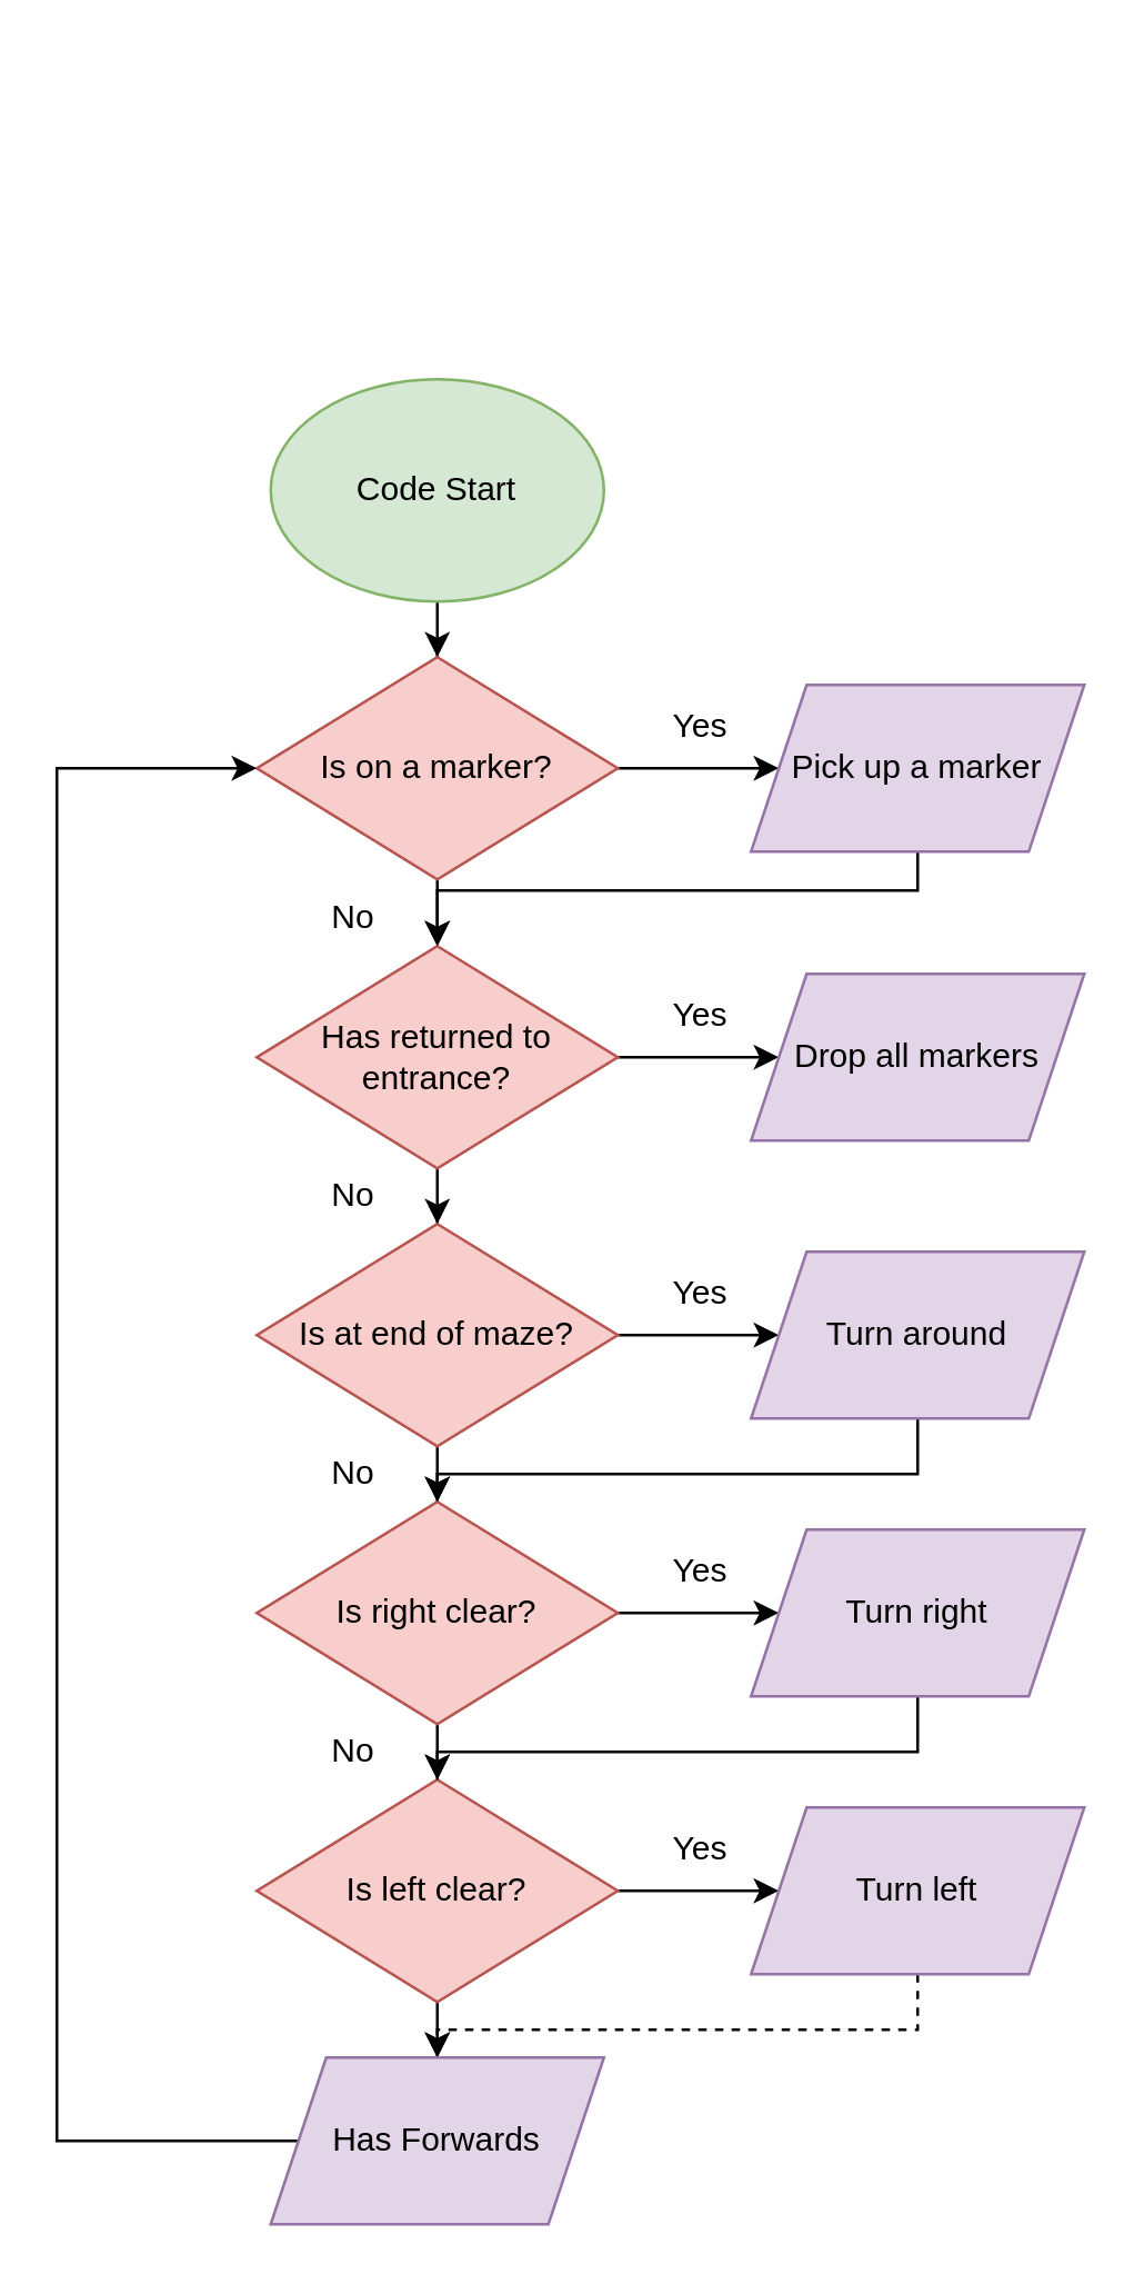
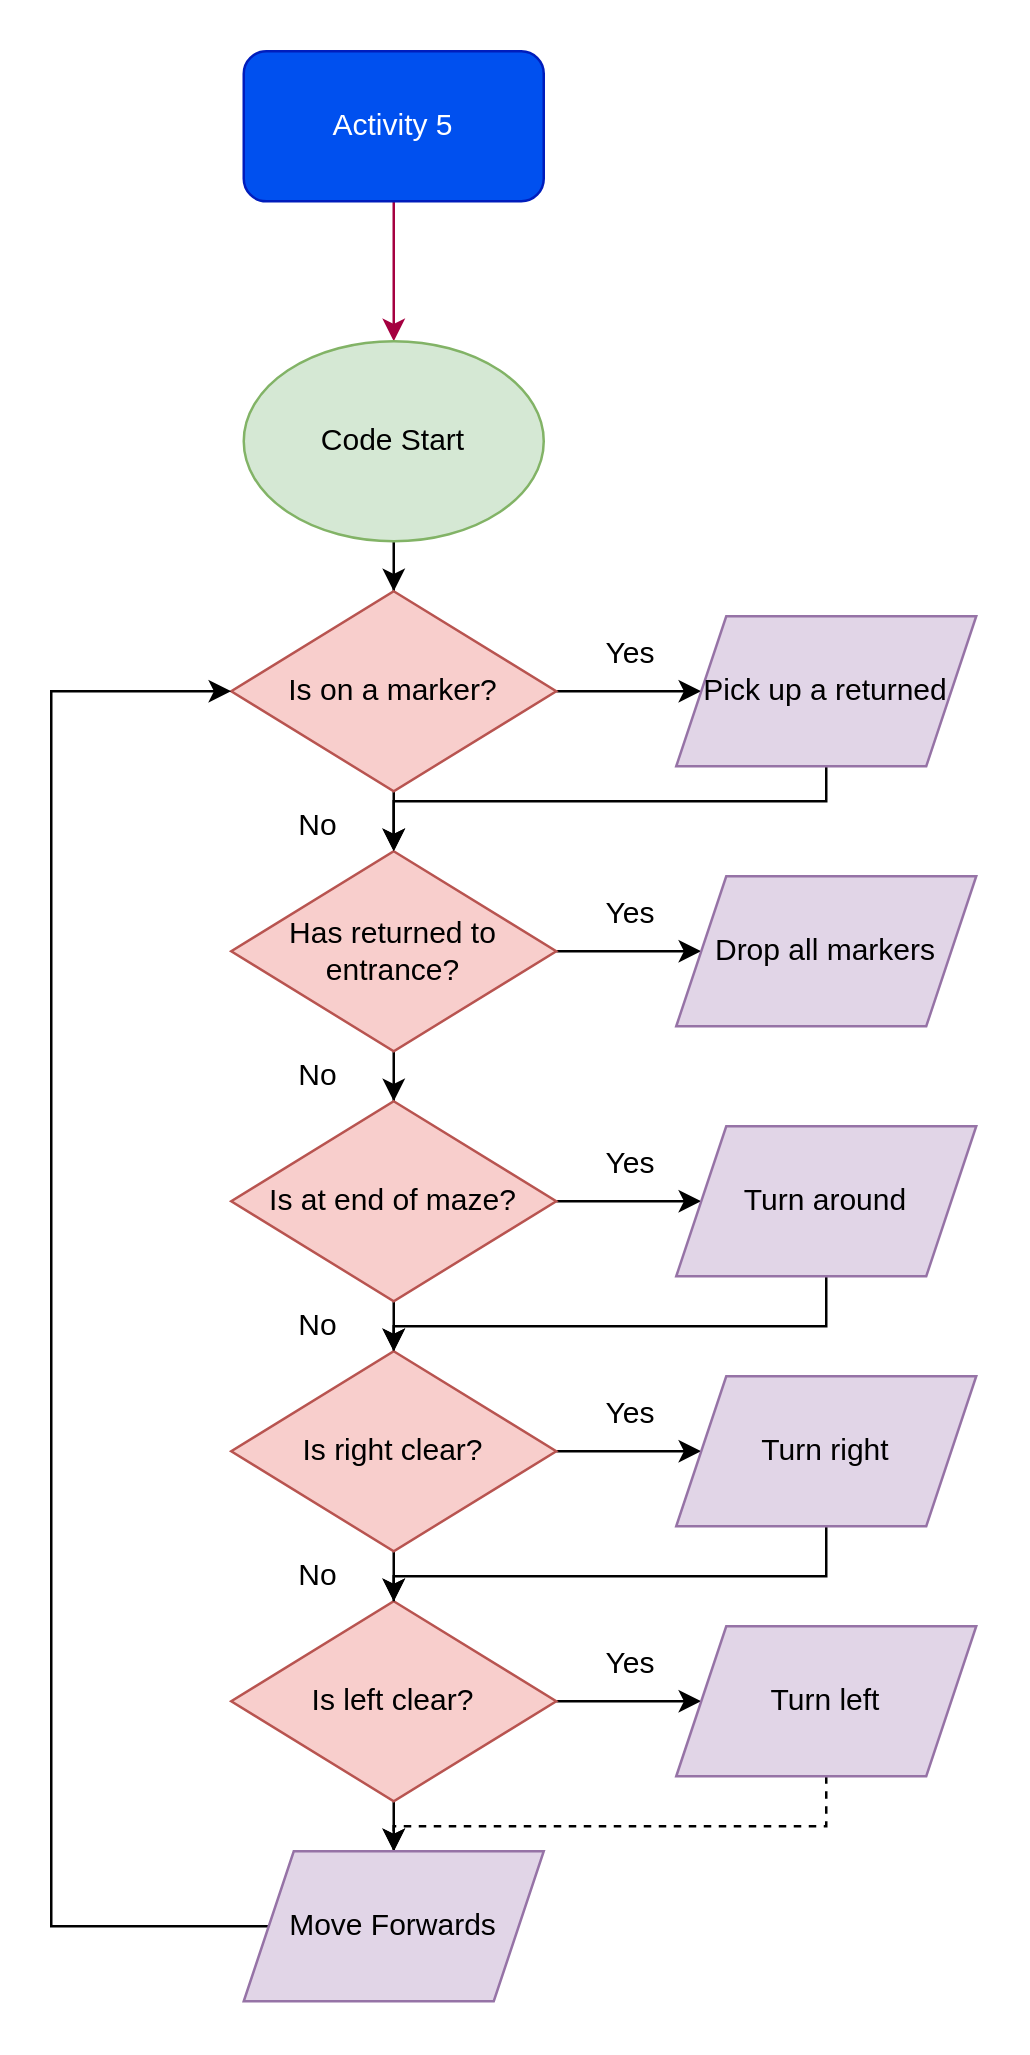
  <mxCell id="0" />
  <mxCell id="1" parent="0" />
+ <mxCell id="2" style="edgeStyle=orthogonalEdgeStyle;rounded=0;orthogonalLoop=1;jettySize=auto;html=1;entryX=0.5;entryY=0;entryDx=0;entryDy=0;strokeColor=#A50040;fontColor=#393C56;fillColor=#d80073;" parent="1" source="3" target="5" edge="1"><mxGeometry relative="1" as="geometry"><Array as="points"><mxPoint x="157" y="126" /></Array><mxPoint x="157" y="126" as="targetPoint" /></mxGeometry></mxCell>
+ <mxCell id="3" value="Activity 5" style="rounded=1;whiteSpace=wrap;html=1;strokeColor=#001DBC;fontColor=#ffffff;fillColor=#0050ef;gradientColor=none;" parent="1" vertex="1"><mxGeometry x="97" y="20" width="120" height="60" as="geometry" /></mxCell>
  <mxCell id="4" style="edgeStyle=orthogonalEdgeStyle;rounded=0;orthogonalLoop=1;jettySize=auto;html=1;" parent="1" source="5" target="8" edge="1"><mxGeometry relative="1" as="geometry" /></mxCell>
  <mxCell id="5" value="Code Start" style="ellipse;whiteSpace=wrap;html=1;fillColor=#d5e8d4;strokeColor=#82b366;" parent="1" vertex="1"><mxGeometry x="97" y="136" width="120" height="80" as="geometry" /></mxCell>
  <mxCell id="6" style="edgeStyle=orthogonalEdgeStyle;rounded=0;orthogonalLoop=1;jettySize=auto;html=1;entryX=0.5;entryY=0;entryDx=0;entryDy=0;" parent="1" source="8" target="11" edge="1"><mxGeometry relative="1" as="geometry" /></mxCell>
  <mxCell id="7" style="edgeStyle=orthogonalEdgeStyle;rounded=0;orthogonalLoop=1;jettySize=auto;html=1;" parent="1" source="8" target="22" edge="1"><mxGeometry relative="1" as="geometry" /></mxCell>
  <mxCell id="8" value="Is on a marker?" style="rhombus;whiteSpace=wrap;html=1;fillColor=#f8cecc;strokeColor=#b85450;" parent="1" vertex="1"><mxGeometry x="92" y="236" width="130" height="80" as="geometry" /></mxCell>
  <mxCell id="9" style="edgeStyle=orthogonalEdgeStyle;rounded=0;orthogonalLoop=1;jettySize=auto;html=1;" parent="1" source="11" target="14" edge="1"><mxGeometry relative="1" as="geometry" /></mxCell>
  <mxCell id="10" style="edgeStyle=orthogonalEdgeStyle;rounded=0;orthogonalLoop=1;jettySize=auto;html=1;entryX=0;entryY=0.5;entryDx=0;entryDy=0;" parent="1" source="11" target="23" edge="1"><mxGeometry relative="1" as="geometry" /></mxCell>
  <mxCell id="11" value="Has returned to entrance?" style="rhombus;whiteSpace=wrap;html=1;fillColor=#f8cecc;strokeColor=#b85450;" parent="1" vertex="1"><mxGeometry x="92" y="340" width="130" height="80" as="geometry" /></mxCell>
  <mxCell id="12" style="edgeStyle=orthogonalEdgeStyle;rounded=0;orthogonalLoop=1;jettySize=auto;html=1;" parent="1" source="14" target="20" edge="1"><mxGeometry relative="1" as="geometry" /></mxCell>
  <mxCell id="13" style="edgeStyle=orthogonalEdgeStyle;rounded=0;orthogonalLoop=1;jettySize=auto;html=1;entryX=0;entryY=0.5;entryDx=0;entryDy=0;" parent="1" source="14" target="25" edge="1"><mxGeometry relative="1" as="geometry" /></mxCell>
  <mxCell id="14" value="Is at end of maze?" style="rhombus;whiteSpace=wrap;html=1;fillColor=#f8cecc;strokeColor=#b85450;" parent="1" vertex="1"><mxGeometry x="92" y="440" width="130" height="80" as="geometry" /></mxCell>
  <mxCell id="15" style="edgeStyle=orthogonalEdgeStyle;rounded=0;orthogonalLoop=1;jettySize=auto;html=1;" parent="1" source="17" target="29" edge="1"><mxGeometry relative="1" as="geometry" /></mxCell>
  <mxCell id="16" style="edgeStyle=orthogonalEdgeStyle;rounded=0;orthogonalLoop=1;jettySize=auto;html=1;" edge="1" parent="1" source="17" target="40"><mxGeometry relative="1" as="geometry" /></mxCell>
  <mxCell id="17" value="Is left clear?" style="rhombus;whiteSpace=wrap;html=1;fillColor=#f8cecc;strokeColor=#b85450;" parent="1" vertex="1"><mxGeometry x="92" y="640" width="130" height="80" as="geometry" /></mxCell>
  <mxCell id="18" style="edgeStyle=orthogonalEdgeStyle;rounded=0;orthogonalLoop=1;jettySize=auto;html=1;" parent="1" source="20" target="17" edge="1"><mxGeometry relative="1" as="geometry" /></mxCell>
  <mxCell id="19" style="edgeStyle=orthogonalEdgeStyle;rounded=0;orthogonalLoop=1;jettySize=auto;html=1;" parent="1" source="20" target="27" edge="1"><mxGeometry relative="1" as="geometry" /></mxCell>
  <mxCell id="20" value="Is right clear?" style="rhombus;whiteSpace=wrap;html=1;fillColor=#f8cecc;strokeColor=#b85450;" parent="1" vertex="1"><mxGeometry x="92" y="540" width="130" height="80" as="geometry" /></mxCell>
  <mxCell id="21" style="edgeStyle=orthogonalEdgeStyle;rounded=0;orthogonalLoop=1;jettySize=auto;html=1;entryX=0.5;entryY=0;entryDx=0;entryDy=0;" edge="1" parent="1" source="22" target="11"><mxGeometry relative="1" as="geometry"><Array as="points"><mxPoint x="330" y="320" /><mxPoint x="157" y="320" /></Array></mxGeometry></mxCell>
- <mxCell id="22" value="Pick up a marker" style="shape=parallelogram;perimeter=parallelogramPerimeter;whiteSpace=wrap;html=1;fixedSize=1;fillColor=#e1d5e7;strokeColor=#9673a6;" parent="1" vertex="1"><mxGeometry x="270" y="246" width="120" height="60" as="geometry" /></mxCell>
+ <mxCell id="22" value="Pick up a returned" style="shape=parallelogram;perimeter=parallelogramPerimeter;whiteSpace=wrap;html=1;fixedSize=1;fillColor=#e1d5e7;strokeColor=#9673a6;" parent="1" vertex="1"><mxGeometry x="270" y="246" width="120" height="60" as="geometry" /></mxCell>
  <mxCell id="23" value="Drop all markers" style="shape=parallelogram;perimeter=parallelogramPerimeter;whiteSpace=wrap;html=1;fixedSize=1;fillColor=#e1d5e7;strokeColor=#9673a6;" parent="1" vertex="1"><mxGeometry x="270" y="350" width="120" height="60" as="geometry" /></mxCell>
  <mxCell id="24" style="edgeStyle=orthogonalEdgeStyle;rounded=0;orthogonalLoop=1;jettySize=auto;html=1;" edge="1" parent="1" source="25" target="20"><mxGeometry relative="1" as="geometry"><Array as="points"><mxPoint x="330" y="530" /><mxPoint x="157" y="530" /></Array></mxGeometry></mxCell>
  <mxCell id="25" value="Turn around" style="shape=parallelogram;perimeter=parallelogramPerimeter;whiteSpace=wrap;html=1;fixedSize=1;fillColor=#e1d5e7;strokeColor=#9673a6;" parent="1" vertex="1"><mxGeometry x="270" y="450" width="120" height="60" as="geometry" /></mxCell>
  <mxCell id="26" style="edgeStyle=orthogonalEdgeStyle;rounded=0;orthogonalLoop=1;jettySize=auto;html=1;" edge="1" parent="1" source="27" target="17"><mxGeometry relative="1" as="geometry"><Array as="points"><mxPoint x="330" y="630" /><mxPoint x="157" y="630" /></Array></mxGeometry></mxCell>
  <mxCell id="27" value="Turn right" style="shape=parallelogram;perimeter=parallelogramPerimeter;whiteSpace=wrap;html=1;fixedSize=1;fillColor=#e1d5e7;strokeColor=#9673a6;" parent="1" vertex="1"><mxGeometry x="270" y="550" width="120" height="60" as="geometry" /></mxCell>
  <mxCell id="28" style="edgeStyle=orthogonalEdgeStyle;rounded=0;orthogonalLoop=1;jettySize=auto;html=1;dashed=1;" edge="1" parent="1" source="29" target="40"><mxGeometry relative="1" as="geometry"><Array as="points"><mxPoint x="330" y="730" /><mxPoint x="157" y="730" /></Array></mxGeometry></mxCell>
  <mxCell id="29" value="Turn left" style="shape=parallelogram;perimeter=parallelogramPerimeter;whiteSpace=wrap;html=1;fixedSize=1;fillColor=#e1d5e7;strokeColor=#9673a6;" parent="1" vertex="1"><mxGeometry x="270" y="650" width="120" height="60" as="geometry" /></mxCell>
  <mxCell id="30" value="Yes" style="text;strokeColor=none;align=center;fillColor=none;html=1;verticalAlign=middle;whiteSpace=wrap;rounded=0;" vertex="1" parent="1"><mxGeometry x="222" y="246" width="60" height="30" as="geometry" /></mxCell>
  <mxCell id="31" value="Yes" style="text;strokeColor=none;align=center;fillColor=none;html=1;verticalAlign=middle;whiteSpace=wrap;rounded=0;" vertex="1" parent="1"><mxGeometry x="222" y="650" width="60" height="30" as="geometry" /></mxCell>
  <mxCell id="32" value="Yes" style="text;strokeColor=none;align=center;fillColor=none;html=1;verticalAlign=middle;whiteSpace=wrap;rounded=0;" vertex="1" parent="1"><mxGeometry x="222" y="550" width="60" height="30" as="geometry" /></mxCell>
  <mxCell id="33" value="Yes" style="text;strokeColor=none;align=center;fillColor=none;html=1;verticalAlign=middle;whiteSpace=wrap;rounded=0;" vertex="1" parent="1"><mxGeometry x="222" y="450" width="60" height="30" as="geometry" /></mxCell>
  <mxCell id="34" value="Yes" style="text;strokeColor=none;align=center;fillColor=none;html=1;verticalAlign=middle;whiteSpace=wrap;rounded=0;" vertex="1" parent="1"><mxGeometry x="222" y="350" width="60" height="30" as="geometry" /></mxCell>
  <mxCell id="35" value="No" style="text;strokeColor=none;align=center;fillColor=none;html=1;verticalAlign=middle;whiteSpace=wrap;rounded=0;" vertex="1" parent="1"><mxGeometry x="97" y="320" width="60" height="20" as="geometry" /></mxCell>
  <mxCell id="36" value="No" style="text;strokeColor=none;align=center;fillColor=none;html=1;verticalAlign=middle;whiteSpace=wrap;rounded=0;" vertex="1" parent="1"><mxGeometry x="97" y="520" width="60" height="20" as="geometry" /></mxCell>
  <mxCell id="37" value="No" style="text;strokeColor=none;align=center;fillColor=none;html=1;verticalAlign=middle;whiteSpace=wrap;rounded=0;" vertex="1" parent="1"><mxGeometry x="97" y="620" width="60" height="20" as="geometry" /></mxCell>
  <mxCell id="38" value="No" style="text;strokeColor=none;align=center;fillColor=none;html=1;verticalAlign=middle;whiteSpace=wrap;rounded=0;" vertex="1" parent="1"><mxGeometry x="97" y="420" width="60" height="20" as="geometry" /></mxCell>
  <mxCell id="39" style="edgeStyle=orthogonalEdgeStyle;rounded=0;orthogonalLoop=1;jettySize=auto;html=1;entryX=0;entryY=0.5;entryDx=0;entryDy=0;" edge="1" parent="1" source="40" target="8"><mxGeometry relative="1" as="geometry"><mxPoint x="20" y="280" as="targetPoint" /><Array as="points"><mxPoint x="20" y="770" /><mxPoint x="20" y="276" /></Array></mxGeometry></mxCell>
- <mxCell id="40" value="Has Forwards" style="shape=parallelogram;perimeter=parallelogramPerimeter;whiteSpace=wrap;html=1;fixedSize=1;fillColor=#e1d5e7;strokeColor=#9673a6;" vertex="1" parent="1"><mxGeometry x="97" y="740" width="120" height="60" as="geometry" /></mxCell>
+ <mxCell id="40" value="Move Forwards" style="shape=parallelogram;perimeter=parallelogramPerimeter;whiteSpace=wrap;html=1;fixedSize=1;fillColor=#e1d5e7;strokeColor=#9673a6;" vertex="1" parent="1"><mxGeometry x="97" y="740" width="120" height="60" as="geometry" /></mxCell>
